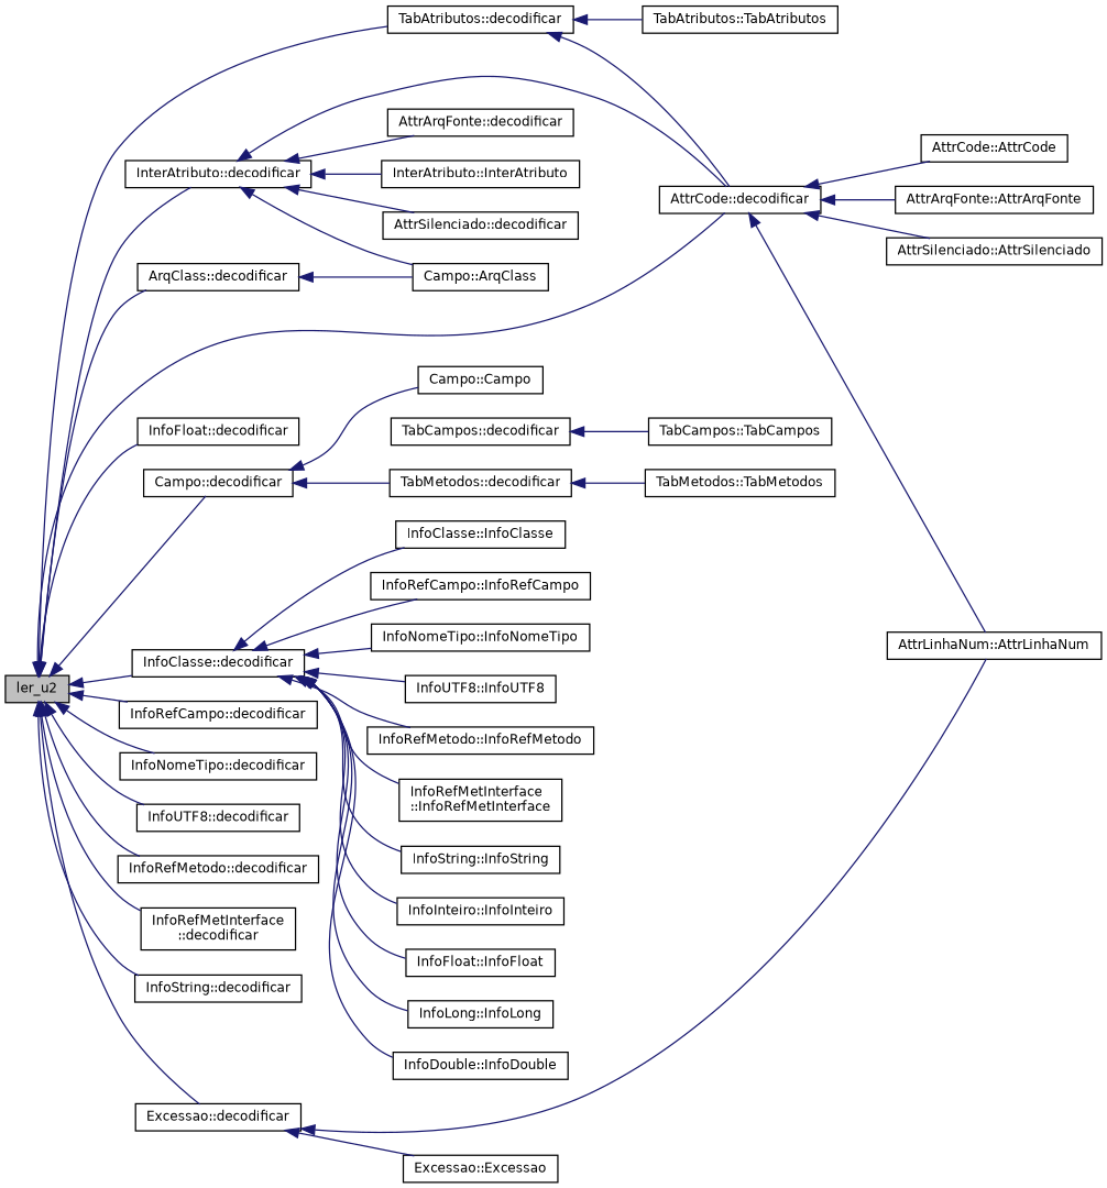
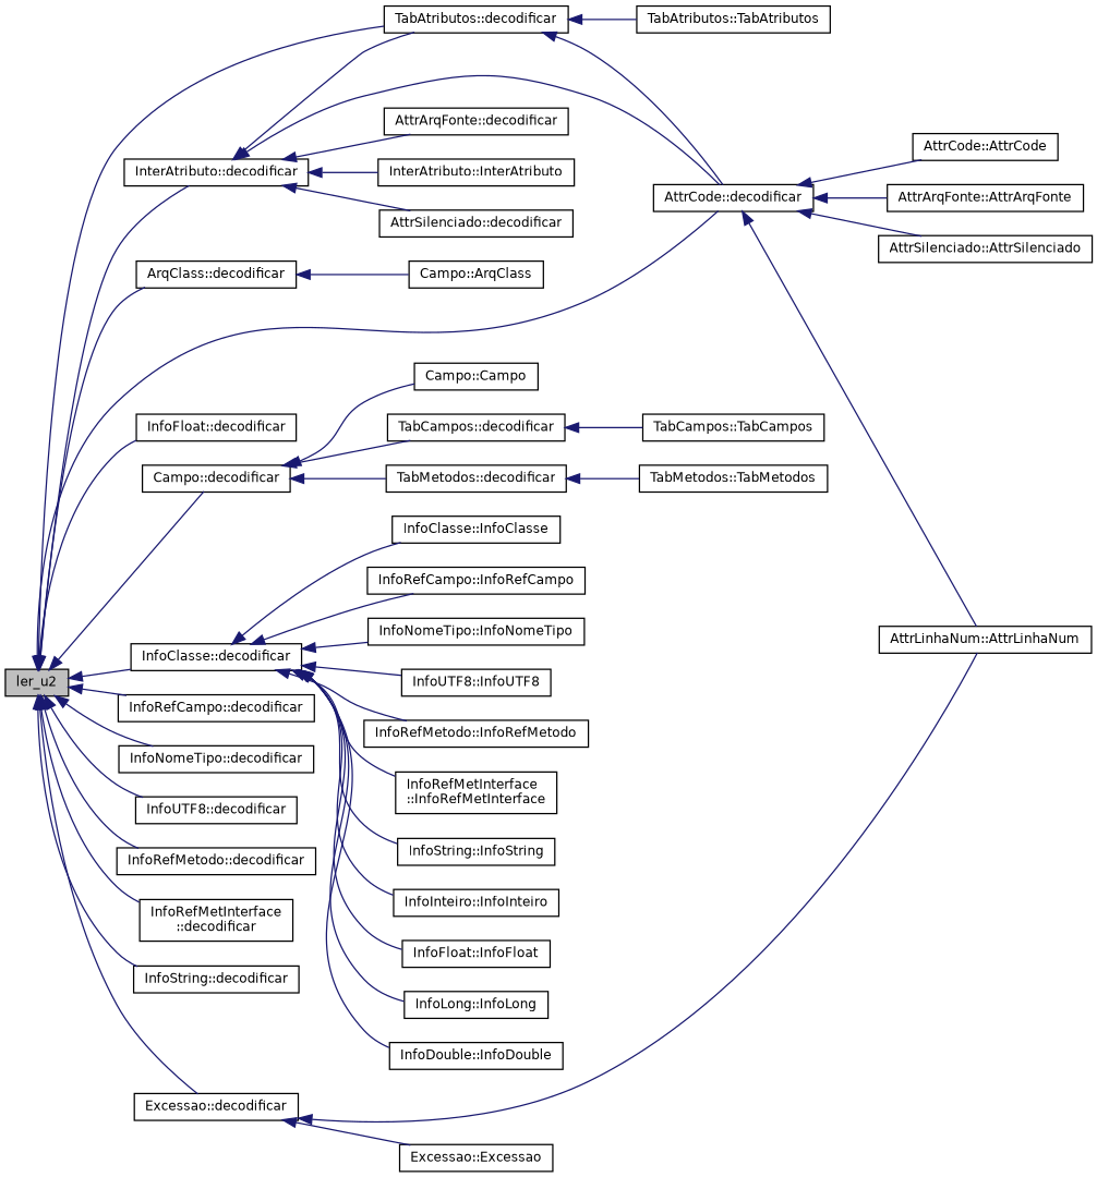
  digraph {
    rankdir=LR
    node [color=black fillcolor=white fontname=Helvetica fontsize=10 shape=record style=filled]
    edge [color=midnightblue dir=back fontname=Helvetica fontsize=10 labelfontname=Helvetica labelfontsize=10 style=solid]
    n1 [fillcolor=grey75 fontcolor=black height=0.2 label=ler_u2 width=0.4]
    n2 [height=0.2 label="InterAtributo::decodificar" width=0.4]
    n3 [height=0.2 label="TabAtributos::decodificar" width=0.4]
    n4 [height=0.2 label="AttrCode::decodificar" width=0.4]
    n5 [height=0.2 label="ArqClass::decodificar" width=0.4]
    n6 [height=0.2 label="InfoFloat::decodificar" width=0.4]
    n7 [height=0.2 label="Campo::decodificar" width=0.4]
    n8 [height=0.2 label="InfoClasse::decodificar" width=0.4]
    n9 [height=0.2 label="InfoRefCampo::decodificar" width=0.4]
    n10 [height=0.2 label="InfoNomeTipo::decodificar" width=0.4]
    n11 [height=0.2 label="InfoUTF8::decodificar" width=0.4]
    n12 [height=0.2 label="InfoRefMetodo::decodificar" width=0.4]
    n13 [height=0.2 label="InfoRefMetInterface\l::decodificar" width=0.4]
    n14 [height=0.2 label="InfoString::decodificar" width=0.4]
    n15 [height=0.2 label="Excessao::decodificar" width=0.4]
    n16 [height=0.2 label="AttrArqFonte::decodificar" width=0.4]
    n17 [height=0.2 label="InterAtributo::InterAtributo" width=0.4]
    n18 [height=0.2 label="AttrSilenciado::decodificar" width=0.4]
    n19 [height=0.2 label="TabAtributos::TabAtributos" width=0.4]
    n20 [height=0.2 label="AttrCode::AttrCode" width=0.4]
    n21 [height=0.2 label="AttrLinhaNum::AttrLinhaNum" width=0.4]
    n22 [height=0.2 label="AttrArqFonte::AttrArqFonte" width=0.4]
    n23 [height=0.2 label="AttrSilenciado::AttrSilenciado" width=0.4]
    n24 [height=0.2 label="Campo::ArqClass" width=0.4]
    n25 [height=0.2 label="Campo::Campo" width=0.4]
    n26 [height=0.2 label="TabCampos::decodificar" width=0.4]
    n27 [height=0.2 label="TabMetodos::decodificar" width=0.4]
    n28 [height=0.2 label="InfoClasse::InfoClasse" width=0.4]
    n29 [height=0.2 label="InfoRefCampo::InfoRefCampo" width=0.4]
    n30 [height=0.2 label="InfoNomeTipo::InfoNomeTipo" width=0.4]
    n31 [height=0.2 label="InfoUTF8::InfoUTF8" width=0.4]
    n32 [height=0.2 label="InfoRefMetodo::InfoRefMetodo" width=0.4]
    n33 [height=0.2 label="InfoRefMetInterface\l::InfoRefMetInterface" width=0.4]
    n34 [height=0.2 label="InfoString::InfoString" width=0.4]
    n35 [height=0.2 label="InfoInteiro::InfoInteiro" width=0.4]
    n36 [height=0.2 label="InfoFloat::InfoFloat" width=0.4]
    n37 [height=0.2 label="InfoLong::InfoLong" width=0.4]
    n38 [height=0.2 label="InfoDouble::InfoDouble" width=0.4]
    n39 [height=0.2 label="Excessao::Excessao" width=0.4]
    n40 [height=0.2 label="TabCampos::TabCampos" width=0.4]
    n41 [height=0.2 label="TabMetodos::TabMetodos" width=0.4]
    n1 -> n2
    n1 -> n3
    n1 -> n4
    n1 -> n5
    n1 -> n6
    n1 -> n7
    n1 -> n8
    n1 -> n9
    n1 -> n10
    n1 -> n11
    n1 -> n12
    n1 -> n13
    n1 -> n14
    n1 -> n15
-   n2 -> n24
+   n2 -> n3
    n2 -> n4
    n2 -> n16
    n2 -> n17
    n2 -> n18
    n3 -> n4
    n3 -> n19
    n4 -> n20
    n4 -> n21
    n4 -> n22
    n4 -> n23
    n5 -> n24
    n7 -> n25
+   n7 -> n26
    n7 -> n27
    n8 -> n28
    n8 -> n29
    n8 -> n30
    n8 -> n31
    n8 -> n32
    n8 -> n33
    n8 -> n34
    n8 -> n35
    n8 -> n36
    n8 -> n37
    n8 -> n38
    n15 -> n21
    n15 -> n39
    n26 -> n40
    n27 -> n41
  }
